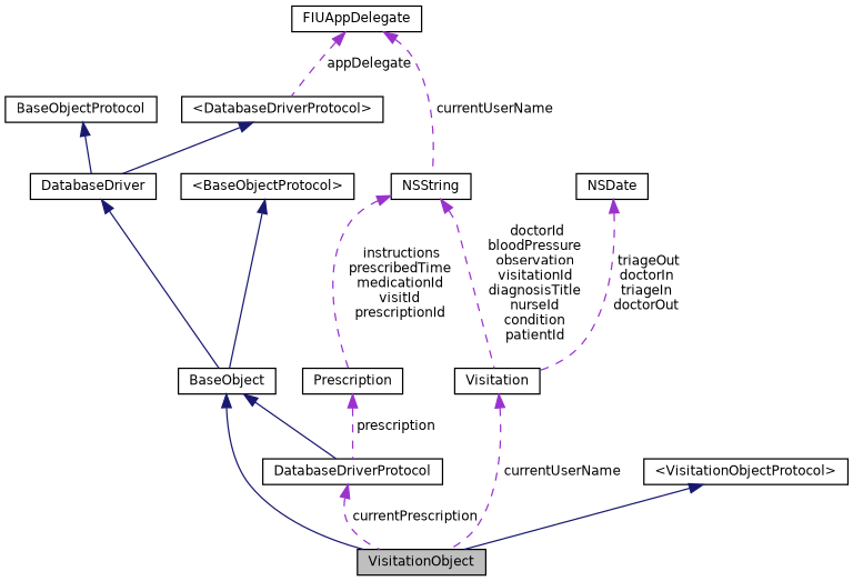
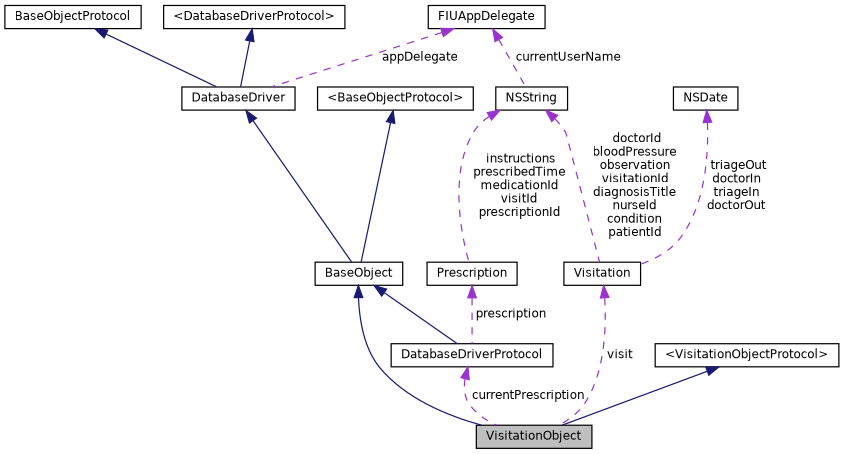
  digraph {
    node [color=black fillcolor=white fontname=Helvetica fontsize=10 shape=record style=filled]
    edge [color=darkorchid3 dir=back fontname=Helvetica fontsize=10 labelfontname=Helvetica labelfontsize=10 style=dashed]
    n1 [fillcolor=grey75 fontcolor=black height=0.2 label=VisitationObject width=0.4]
    n2 [height=0.2 label=BaseObject width=0.4]
    n3 [height=0.2 label=DatabaseDriverProtocol width=0.4]
    n4 [height=0.2 label=DatabaseDriver width=0.4]
    n5 [height=0.2 label=BaseObjectProtocol width=0.4]
    n6 [height=0.2 label="\<DatabaseDriverProtocol\>" width=0.4]
    n7 [height=0.2 label=FIUAppDelegate width=0.4]
    n8 [height=0.2 label=NSString width=0.4]
    n9 [height=0.2 label=Prescription width=0.4]
    n10 [height=0.2 label=Visitation width=0.4]
    n11 [height=0.2 label="\<BaseObjectProtocol\>" width=0.4]
    n12 [height=0.2 label="\<VisitationObjectProtocol\>" width=0.4]
    n13 [height=0.2 label=NSDate width=0.4]
    n2 -> n1 [color=midnightblue style=solid]
    n2 -> n3 [color=midnightblue style=solid]
    n3 -> n1 [label=" currentPrescription"]
    n4 -> n2 [color=midnightblue style=solid]
    n5 -> n4 [color=midnightblue style=solid]
    n6 -> n4 [color=midnightblue style=solid]
-   n7 -> n6 [label=" appDelegate"]
+   n7 -> n4 [label=" appDelegate"]
    n7 -> n8 [label=" currentUserName"]
    n8 -> n9 [label=" instructions\nprescribedTime\nmedicationId\nvisitId\nprescriptionId"]
    n8 -> n10 [label=" doctorId\nbloodPressure\nobservation\nvisitationId\ndiagnosisTitle\nnurseId\ncondition\npatientId"]
    n9 -> n3 [label=" prescription"]
-   n10 -> n1 [label=" currentUserName"]
+   n10 -> n1 [label=" visit"]
    n11 -> n2 [color=midnightblue style=solid]
    n12 -> n1 [color=midnightblue style=solid]
    n13 -> n10 [label=" triageOut\ndoctorIn\ntriageIn\ndoctorOut"]
  }
